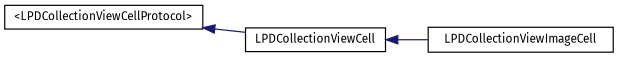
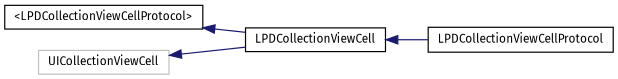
  digraph {
    fontname="Fira Sans"
    rankdir=LR
    node [color=black fillcolor=white fontname="Fira Sans" fontsize=10 shape=record style=filled]
    edge [color=midnightblue dir=back fontname="Fira Sans" fontsize=10 labelfontname=Helvetica labelfontsize=10 style=solid]
    n1 [height=0.2 label="\<LPDCollectionViewCellProtocol\>" width=0.4]
    n2 [height=0.2 label=LPDCollectionViewCell width=0.4]
-   n3 [height=0.2 label=LPDCollectionViewImageCell width=0.4]
+   n3 [height=0.2 label=LPDCollectionViewCellProtocol width=0.4]
+   n4 [color=grey75 height=0.2 label=UICollectionViewCell width=0.4]
    n1 -> n2
    n2 -> n3
+   n4 -> n2
  }
